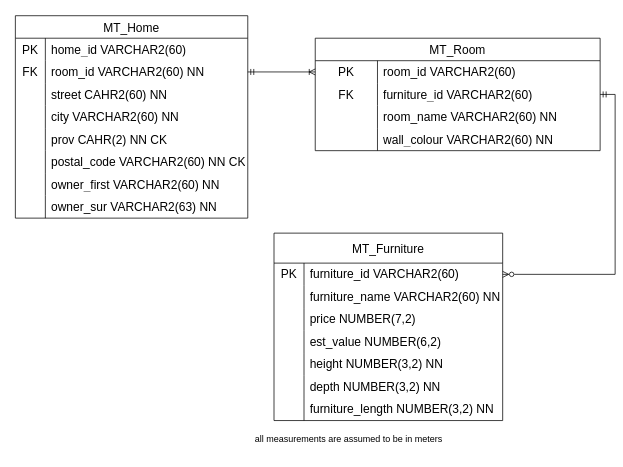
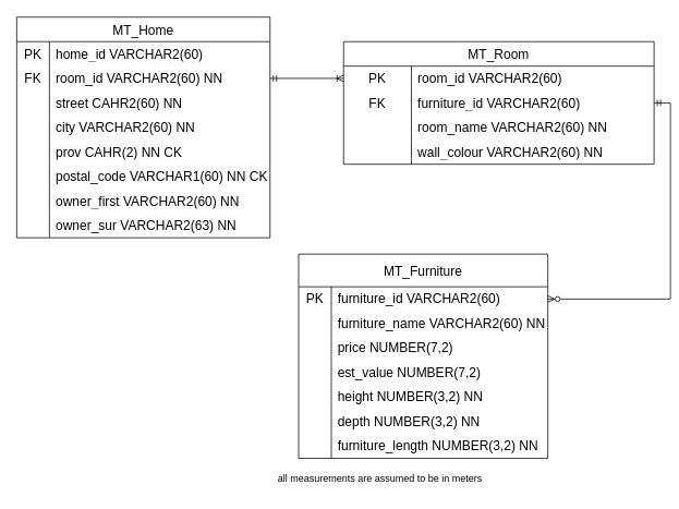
  <mxCell id="0" />
  <mxCell id="1" parent="0" />
  <mxCell id="2" value="MT_Home" style="shape=table;startSize=30;container=1;collapsible=0;childLayout=tableLayout;fixedRows=1;rowLines=0;fontStyle=0;strokeColor=default;fontSize=16;" vertex="1" parent="1"><mxGeometry y="20" width="310" height="270" as="geometry" x="20" /></mxCell>
  <mxCell id="3" value="" style="shape=tableRow;horizontal=0;startSize=0;swimlaneHead=0;swimlaneBody=0;top=0;left=0;bottom=0;right=0;collapsible=0;dropTarget=0;fillColor=none;points=[[0,0.5],[1,0.5]];portConstraint=eastwest;strokeColor=inherit;fontSize=16;" vertex="1" parent="2"><mxGeometry y="30" width="310" height="30" as="geometry" /></mxCell>
  <mxCell id="4" value="PK" style="shape=partialRectangle;html=1;whiteSpace=wrap;connectable=0;fillColor=none;top=0;left=0;bottom=0;right=0;overflow=hidden;pointerEvents=1;strokeColor=inherit;fontSize=16;" vertex="1" parent="3"><mxGeometry width="40" height="30" as="geometry"><mxRectangle width="40" height="30" as="alternateBounds" /></mxGeometry></mxCell>
  <mxCell id="5" value="home_id VARCHAR2(60)" style="shape=partialRectangle;html=1;whiteSpace=wrap;connectable=0;fillColor=none;top=0;left=0;bottom=0;right=0;align=left;spacingLeft=6;overflow=hidden;strokeColor=inherit;fontSize=16;" vertex="1" parent="3"><mxGeometry x="40" width="270" height="30" as="geometry"><mxRectangle width="270" height="30" as="alternateBounds" /></mxGeometry></mxCell>
  <mxCell id="6" value="" style="shape=tableRow;horizontal=0;startSize=0;swimlaneHead=0;swimlaneBody=0;top=0;left=0;bottom=0;right=0;collapsible=0;dropTarget=0;fillColor=none;points=[[0,0.5],[1,0.5]];portConstraint=eastwest;strokeColor=inherit;fontSize=16;" vertex="1" parent="2"><mxGeometry y="60" width="310" height="30" as="geometry" /></mxCell>
  <mxCell id="7" value="FK" style="shape=partialRectangle;html=1;whiteSpace=wrap;connectable=0;fillColor=none;top=0;left=0;bottom=0;right=0;overflow=hidden;pointerEvents=1;strokeColor=inherit;fontSize=16;" vertex="1" parent="6"><mxGeometry width="40" height="30" as="geometry"><mxRectangle width="40" height="30" as="alternateBounds" /></mxGeometry></mxCell>
  <mxCell id="8" value="room_id VARCHAR2(60) NN" style="shape=partialRectangle;html=1;whiteSpace=wrap;connectable=0;fillColor=none;top=0;left=0;bottom=0;right=0;align=left;spacingLeft=6;overflow=hidden;strokeColor=inherit;fontSize=16;" vertex="1" parent="6"><mxGeometry x="40" width="270" height="30" as="geometry"><mxRectangle width="270" height="30" as="alternateBounds" /></mxGeometry></mxCell>
  <mxCell id="9" value="" style="shape=tableRow;horizontal=0;startSize=0;swimlaneHead=0;swimlaneBody=0;top=0;left=0;bottom=0;right=0;collapsible=0;dropTarget=0;fillColor=none;points=[[0,0.5],[1,0.5]];portConstraint=eastwest;strokeColor=inherit;fontSize=16;" vertex="1" parent="2"><mxGeometry y="90" width="310" height="30" as="geometry" /></mxCell>
  <mxCell id="10" value="" style="shape=partialRectangle;html=1;whiteSpace=wrap;connectable=0;fillColor=none;top=0;left=0;bottom=0;right=0;overflow=hidden;strokeColor=inherit;fontSize=16;" vertex="1" parent="9"><mxGeometry width="40" height="30" as="geometry"><mxRectangle width="40" height="30" as="alternateBounds" /></mxGeometry></mxCell>
  <mxCell id="11" value="street CAHR2(60) NN" style="shape=partialRectangle;html=1;whiteSpace=wrap;connectable=0;fillColor=none;top=0;left=0;bottom=0;right=0;align=left;spacingLeft=6;overflow=hidden;strokeColor=inherit;fontSize=16;" vertex="1" parent="9"><mxGeometry x="40" width="270" height="30" as="geometry"><mxRectangle width="270" height="30" as="alternateBounds" /></mxGeometry></mxCell>
  <mxCell id="12" value="" style="shape=tableRow;horizontal=0;startSize=0;swimlaneHead=0;swimlaneBody=0;top=0;left=0;bottom=0;right=0;collapsible=0;dropTarget=0;fillColor=none;points=[[0,0.5],[1,0.5]];portConstraint=eastwest;strokeColor=inherit;fontSize=16;" vertex="1" parent="2"><mxGeometry y="120" width="310" height="30" as="geometry" /></mxCell>
  <mxCell id="13" value="" style="shape=partialRectangle;html=1;whiteSpace=wrap;connectable=0;fillColor=none;top=0;left=0;bottom=0;right=0;overflow=hidden;strokeColor=inherit;fontSize=16;" vertex="1" parent="12"><mxGeometry width="40" height="30" as="geometry"><mxRectangle width="40" height="30" as="alternateBounds" /></mxGeometry></mxCell>
  <mxCell id="14" value="city VARCHAR2(60) NN" style="shape=partialRectangle;html=1;whiteSpace=wrap;connectable=0;fillColor=none;top=0;left=0;bottom=0;right=0;align=left;spacingLeft=6;overflow=hidden;strokeColor=inherit;fontSize=16;" vertex="1" parent="12"><mxGeometry x="40" width="270" height="30" as="geometry"><mxRectangle width="270" height="30" as="alternateBounds" /></mxGeometry></mxCell>
  <mxCell id="15" value="" style="shape=tableRow;horizontal=0;startSize=0;swimlaneHead=0;swimlaneBody=0;top=0;left=0;bottom=0;right=0;collapsible=0;dropTarget=0;fillColor=none;points=[[0,0.5],[1,0.5]];portConstraint=eastwest;strokeColor=inherit;fontSize=16;" vertex="1" parent="2"><mxGeometry y="150" width="310" height="30" as="geometry" /></mxCell>
  <mxCell id="16" value="" style="shape=partialRectangle;html=1;whiteSpace=wrap;connectable=0;fillColor=none;top=0;left=0;bottom=0;right=0;overflow=hidden;strokeColor=inherit;fontSize=16;" vertex="1" parent="15"><mxGeometry width="40" height="30" as="geometry"><mxRectangle width="40" height="30" as="alternateBounds" /></mxGeometry></mxCell>
  <mxCell id="17" value="prov CAHR(2) NN CK" style="shape=partialRectangle;html=1;whiteSpace=wrap;connectable=0;fillColor=none;top=0;left=0;bottom=0;right=0;align=left;spacingLeft=6;overflow=hidden;strokeColor=inherit;fontSize=16;" vertex="1" parent="15"><mxGeometry x="40" width="270" height="30" as="geometry"><mxRectangle width="270" height="30" as="alternateBounds" /></mxGeometry></mxCell>
  <mxCell id="18" value="" style="shape=tableRow;horizontal=0;startSize=0;swimlaneHead=0;swimlaneBody=0;top=0;left=0;bottom=0;right=0;collapsible=0;dropTarget=0;fillColor=none;points=[[0,0.5],[1,0.5]];portConstraint=eastwest;strokeColor=inherit;fontSize=16;" vertex="1" parent="2"><mxGeometry y="180" width="310" height="30" as="geometry" /></mxCell>
  <mxCell id="19" value="" style="shape=partialRectangle;html=1;whiteSpace=wrap;connectable=0;fillColor=none;top=0;left=0;bottom=0;right=0;overflow=hidden;strokeColor=inherit;fontSize=16;" vertex="1" parent="18"><mxGeometry width="40" height="30" as="geometry"><mxRectangle width="40" height="30" as="alternateBounds" /></mxGeometry></mxCell>
- <mxCell id="20" value="postal_code VARCHAR2(60) NN CK" style="shape=partialRectangle;html=1;whiteSpace=wrap;connectable=0;fillColor=none;top=0;left=0;bottom=0;right=0;align=left;spacingLeft=6;overflow=hidden;strokeColor=inherit;fontSize=16;" vertex="1" parent="18"><mxGeometry x="40" width="270" height="30" as="geometry"><mxRectangle width="270" height="30" as="alternateBounds" /></mxGeometry></mxCell>
+ <mxCell id="20" value="postal_code VARCHAR1(60) NN CK" style="shape=partialRectangle;html=1;whiteSpace=wrap;connectable=0;fillColor=none;top=0;left=0;bottom=0;right=0;align=left;spacingLeft=6;overflow=hidden;strokeColor=inherit;fontSize=16;" vertex="1" parent="18"><mxGeometry x="40" width="270" height="30" as="geometry"><mxRectangle width="270" height="30" as="alternateBounds" /></mxGeometry></mxCell>
  <mxCell id="21" value="" style="shape=tableRow;horizontal=0;startSize=0;swimlaneHead=0;swimlaneBody=0;top=0;left=0;bottom=0;right=0;collapsible=0;dropTarget=0;fillColor=none;points=[[0,0.5],[1,0.5]];portConstraint=eastwest;strokeColor=inherit;fontSize=16;" vertex="1" parent="2"><mxGeometry y="210" width="310" height="30" as="geometry" /></mxCell>
  <mxCell id="22" value="" style="shape=partialRectangle;html=1;whiteSpace=wrap;connectable=0;fillColor=none;top=0;left=0;bottom=0;right=0;overflow=hidden;strokeColor=inherit;fontSize=16;" vertex="1" parent="21"><mxGeometry width="40" height="30" as="geometry"><mxRectangle width="40" height="30" as="alternateBounds" /></mxGeometry></mxCell>
  <mxCell id="23" value="owner_first VARCHAR2(60) NN" style="shape=partialRectangle;html=1;whiteSpace=wrap;connectable=0;fillColor=none;top=0;left=0;bottom=0;right=0;align=left;spacingLeft=6;overflow=hidden;strokeColor=inherit;fontSize=16;" vertex="1" parent="21"><mxGeometry x="40" width="270" height="30" as="geometry"><mxRectangle width="270" height="30" as="alternateBounds" /></mxGeometry></mxCell>
  <mxCell id="24" value="" style="shape=tableRow;horizontal=0;startSize=0;swimlaneHead=0;swimlaneBody=0;top=0;left=0;bottom=0;right=0;collapsible=0;dropTarget=0;fillColor=none;points=[[0,0.5],[1,0.5]];portConstraint=eastwest;strokeColor=inherit;fontSize=16;" vertex="1" parent="2"><mxGeometry y="240" width="310" height="30" as="geometry" /></mxCell>
  <mxCell id="25" value="" style="shape=partialRectangle;html=1;whiteSpace=wrap;connectable=0;fillColor=none;top=0;left=0;bottom=0;right=0;overflow=hidden;strokeColor=inherit;fontSize=16;" vertex="1" parent="24"><mxGeometry width="40" height="30" as="geometry"><mxRectangle width="40" height="30" as="alternateBounds" /></mxGeometry></mxCell>
  <mxCell id="26" value="owner_sur VARCHAR2(63) NN" style="shape=partialRectangle;html=1;whiteSpace=wrap;connectable=0;fillColor=none;top=0;left=0;bottom=0;right=0;align=left;spacingLeft=6;overflow=hidden;strokeColor=inherit;fontSize=16;" vertex="1" parent="24"><mxGeometry x="40" width="270" height="30" as="geometry"><mxRectangle width="270" height="30" as="alternateBounds" /></mxGeometry></mxCell>
  <mxCell id="27" value="MT_Room" style="shape=table;startSize=30;container=1;collapsible=0;childLayout=tableLayout;fixedRows=1;rowLines=0;fontStyle=0;strokeColor=default;fontSize=16;" vertex="1" parent="1"><mxGeometry x="420" y="50" width="380" height="150" as="geometry" /></mxCell>
  <mxCell id="28" value="" style="shape=tableRow;horizontal=0;startSize=0;swimlaneHead=0;swimlaneBody=0;top=0;left=0;bottom=0;right=0;collapsible=0;dropTarget=0;fillColor=none;points=[[0,0.5],[1,0.5]];portConstraint=eastwest;strokeColor=inherit;fontSize=16;" vertex="1" parent="27"><mxGeometry y="30" width="380" height="30" as="geometry" /></mxCell>
  <mxCell id="29" value="PK" style="shape=partialRectangle;html=1;whiteSpace=wrap;connectable=0;fillColor=none;top=0;left=0;bottom=0;right=0;overflow=hidden;pointerEvents=1;strokeColor=inherit;fontSize=16;" vertex="1" parent="28"><mxGeometry width="83" height="30" as="geometry"><mxRectangle width="83" height="30" as="alternateBounds" /></mxGeometry></mxCell>
  <mxCell id="30" value="room_id VARCHAR2(60)" style="shape=partialRectangle;html=1;whiteSpace=wrap;connectable=0;fillColor=none;top=0;left=0;bottom=0;right=0;align=left;spacingLeft=6;overflow=hidden;strokeColor=inherit;fontSize=16;" vertex="1" parent="28"><mxGeometry x="83" width="297" height="30" as="geometry"><mxRectangle width="297" height="30" as="alternateBounds" /></mxGeometry></mxCell>
  <mxCell id="31" value="" style="shape=tableRow;horizontal=0;startSize=0;swimlaneHead=0;swimlaneBody=0;top=0;left=0;bottom=0;right=0;collapsible=0;dropTarget=0;fillColor=none;points=[[0,0.5],[1,0.5]];portConstraint=eastwest;strokeColor=inherit;fontSize=16;" vertex="1" parent="27"><mxGeometry y="60" width="380" height="30" as="geometry" /></mxCell>
  <mxCell id="32" value="FK" style="shape=partialRectangle;html=1;whiteSpace=wrap;connectable=0;fillColor=none;top=0;left=0;bottom=0;right=0;overflow=hidden;pointerEvents=1;strokeColor=inherit;fontSize=16;" vertex="1" parent="31"><mxGeometry width="83" height="30" as="geometry"><mxRectangle width="83" height="30" as="alternateBounds" /></mxGeometry></mxCell>
  <mxCell id="33" value="furniture_id VARCHAR2(60)&amp;nbsp;" style="shape=partialRectangle;html=1;whiteSpace=wrap;connectable=0;fillColor=none;top=0;left=0;bottom=0;right=0;align=left;spacingLeft=6;overflow=hidden;strokeColor=inherit;fontSize=16;" vertex="1" parent="31"><mxGeometry x="83" width="297" height="30" as="geometry"><mxRectangle width="297" height="30" as="alternateBounds" /></mxGeometry></mxCell>
  <mxCell id="34" value="" style="shape=tableRow;horizontal=0;startSize=0;swimlaneHead=0;swimlaneBody=0;top=0;left=0;bottom=0;right=0;collapsible=0;dropTarget=0;fillColor=none;points=[[0,0.5],[1,0.5]];portConstraint=eastwest;strokeColor=inherit;fontSize=16;" vertex="1" parent="27"><mxGeometry y="90" width="380" height="30" as="geometry" /></mxCell>
  <mxCell id="35" value="" style="shape=partialRectangle;html=1;whiteSpace=wrap;connectable=0;fillColor=none;top=0;left=0;bottom=0;right=0;overflow=hidden;strokeColor=inherit;fontSize=16;" vertex="1" parent="34"><mxGeometry width="83" height="30" as="geometry"><mxRectangle width="83" height="30" as="alternateBounds" /></mxGeometry></mxCell>
  <mxCell id="36" value="room_name VARCHAR2(60) NN" style="shape=partialRectangle;html=1;whiteSpace=wrap;connectable=0;fillColor=none;top=0;left=0;bottom=0;right=0;align=left;spacingLeft=6;overflow=hidden;strokeColor=inherit;fontSize=16;" vertex="1" parent="34"><mxGeometry x="83" width="297" height="30" as="geometry"><mxRectangle width="297" height="30" as="alternateBounds" /></mxGeometry></mxCell>
  <mxCell id="37" value="" style="shape=tableRow;horizontal=0;startSize=0;swimlaneHead=0;swimlaneBody=0;top=0;left=0;bottom=0;right=0;collapsible=0;dropTarget=0;fillColor=none;points=[[0,0.5],[1,0.5]];portConstraint=eastwest;strokeColor=inherit;fontSize=16;" vertex="1" parent="27"><mxGeometry y="120" width="380" height="30" as="geometry" /></mxCell>
  <mxCell id="38" value="" style="shape=partialRectangle;html=1;whiteSpace=wrap;connectable=0;fillColor=none;top=0;left=0;bottom=0;right=0;overflow=hidden;strokeColor=inherit;fontSize=16;" vertex="1" parent="37"><mxGeometry width="83" height="30" as="geometry"><mxRectangle width="83" height="30" as="alternateBounds" /></mxGeometry></mxCell>
  <mxCell id="39" value="wall_colour VARCHAR2(60) NN" style="shape=partialRectangle;html=1;whiteSpace=wrap;connectable=0;fillColor=none;top=0;left=0;bottom=0;right=0;align=left;spacingLeft=6;overflow=hidden;strokeColor=inherit;fontSize=16;" vertex="1" parent="37"><mxGeometry x="83" width="297" height="30" as="geometry"><mxRectangle width="297" height="30" as="alternateBounds" /></mxGeometry></mxCell>
  <mxCell id="40" value="MT_Furniture" style="shape=table;startSize=40;container=1;collapsible=0;childLayout=tableLayout;fixedRows=1;rowLines=0;fontStyle=0;strokeColor=default;fontSize=16;" vertex="1" parent="1"><mxGeometry x="365" y="310" width="305" height="250" as="geometry" /></mxCell>
  <mxCell id="41" value="" style="shape=tableRow;horizontal=0;startSize=0;swimlaneHead=0;swimlaneBody=0;top=0;left=0;bottom=0;right=0;collapsible=0;dropTarget=0;fillColor=none;points=[[0,0.5],[1,0.5]];portConstraint=eastwest;strokeColor=inherit;fontSize=16;" vertex="1" parent="40"><mxGeometry y="40" width="305" height="30" as="geometry" /></mxCell>
  <mxCell id="42" value="PK" style="shape=partialRectangle;html=1;whiteSpace=wrap;connectable=0;fillColor=none;top=0;left=0;bottom=0;right=0;overflow=hidden;pointerEvents=1;strokeColor=inherit;fontSize=16;" vertex="1" parent="41"><mxGeometry width="40" height="30" as="geometry"><mxRectangle width="40" height="30" as="alternateBounds" /></mxGeometry></mxCell>
  <mxCell id="43" value="furniture_id VARCHAR2(60)&amp;nbsp;" style="shape=partialRectangle;html=1;whiteSpace=wrap;connectable=0;fillColor=none;top=0;left=0;bottom=0;right=0;align=left;spacingLeft=6;overflow=hidden;strokeColor=inherit;fontSize=16;" vertex="1" parent="41"><mxGeometry x="40" width="265" height="30" as="geometry"><mxRectangle width="265" height="30" as="alternateBounds" /></mxGeometry></mxCell>
  <mxCell id="44" value="" style="shape=tableRow;horizontal=0;startSize=0;swimlaneHead=0;swimlaneBody=0;top=0;left=0;bottom=0;right=0;collapsible=0;dropTarget=0;fillColor=none;points=[[0,0.5],[1,0.5]];portConstraint=eastwest;strokeColor=inherit;fontSize=16;" vertex="1" parent="40"><mxGeometry y="70" width="305" height="30" as="geometry" /></mxCell>
  <mxCell id="45" value="" style="shape=partialRectangle;html=1;whiteSpace=wrap;connectable=0;fillColor=none;top=0;left=0;bottom=0;right=0;overflow=hidden;strokeColor=inherit;fontSize=16;" vertex="1" parent="44"><mxGeometry width="40" height="30" as="geometry"><mxRectangle width="40" height="30" as="alternateBounds" /></mxGeometry></mxCell>
  <mxCell id="46" value="furniture_name VARCHAR2(60) NN" style="shape=partialRectangle;html=1;whiteSpace=wrap;connectable=0;fillColor=none;top=0;left=0;bottom=0;right=0;align=left;spacingLeft=6;overflow=hidden;strokeColor=inherit;fontSize=16;" vertex="1" parent="44"><mxGeometry x="40" width="265" height="30" as="geometry"><mxRectangle width="265" height="30" as="alternateBounds" /></mxGeometry></mxCell>
  <mxCell id="47" value="" style="shape=tableRow;horizontal=0;startSize=0;swimlaneHead=0;swimlaneBody=0;top=0;left=0;bottom=0;right=0;collapsible=0;dropTarget=0;fillColor=none;points=[[0,0.5],[1,0.5]];portConstraint=eastwest;strokeColor=inherit;fontSize=16;" vertex="1" parent="40"><mxGeometry y="100" width="305" height="30" as="geometry" /></mxCell>
  <mxCell id="48" value="" style="shape=partialRectangle;html=1;whiteSpace=wrap;connectable=0;fillColor=none;top=0;left=0;bottom=0;right=0;overflow=hidden;strokeColor=inherit;fontSize=16;" vertex="1" parent="47"><mxGeometry width="40" height="30" as="geometry"><mxRectangle width="40" height="30" as="alternateBounds" /></mxGeometry></mxCell>
  <mxCell id="49" value="price NUMBER(7,2)&amp;nbsp;" style="shape=partialRectangle;html=1;whiteSpace=wrap;connectable=0;fillColor=none;top=0;left=0;bottom=0;right=0;align=left;spacingLeft=6;overflow=hidden;strokeColor=inherit;fontSize=16;" vertex="1" parent="47"><mxGeometry x="40" width="265" height="30" as="geometry"><mxRectangle width="265" height="30" as="alternateBounds" /></mxGeometry></mxCell>
  <mxCell id="50" value="" style="shape=tableRow;horizontal=0;startSize=0;swimlaneHead=0;swimlaneBody=0;top=0;left=0;bottom=0;right=0;collapsible=0;dropTarget=0;fillColor=none;points=[[0,0.5],[1,0.5]];portConstraint=eastwest;strokeColor=inherit;fontSize=16;" vertex="1" parent="40"><mxGeometry y="130" width="305" height="30" as="geometry" /></mxCell>
  <mxCell id="51" value="" style="shape=partialRectangle;html=1;whiteSpace=wrap;connectable=0;fillColor=none;top=0;left=0;bottom=0;right=0;overflow=hidden;strokeColor=inherit;fontSize=16;" vertex="1" parent="50"><mxGeometry width="40" height="30" as="geometry"><mxRectangle width="40" height="30" as="alternateBounds" /></mxGeometry></mxCell>
- <mxCell id="52" value="est_value NUMBER(6,2)" style="shape=partialRectangle;html=1;whiteSpace=wrap;connectable=0;fillColor=none;top=0;left=0;bottom=0;right=0;align=left;spacingLeft=6;overflow=hidden;strokeColor=inherit;fontSize=16;" vertex="1" parent="50"><mxGeometry x="40" width="265" height="30" as="geometry"><mxRectangle width="265" height="30" as="alternateBounds" /></mxGeometry></mxCell>
+ <mxCell id="52" value="est_value NUMBER(7,2)" style="shape=partialRectangle;html=1;whiteSpace=wrap;connectable=0;fillColor=none;top=0;left=0;bottom=0;right=0;align=left;spacingLeft=6;overflow=hidden;strokeColor=inherit;fontSize=16;" vertex="1" parent="50"><mxGeometry x="40" width="265" height="30" as="geometry"><mxRectangle width="265" height="30" as="alternateBounds" /></mxGeometry></mxCell>
  <mxCell id="53" value="" style="shape=tableRow;horizontal=0;startSize=0;swimlaneHead=0;swimlaneBody=0;top=0;left=0;bottom=0;right=0;collapsible=0;dropTarget=0;fillColor=none;points=[[0,0.5],[1,0.5]];portConstraint=eastwest;strokeColor=inherit;fontSize=16;" vertex="1" parent="40"><mxGeometry y="160" width="305" height="30" as="geometry" /></mxCell>
  <mxCell id="54" value="" style="shape=partialRectangle;html=1;whiteSpace=wrap;connectable=0;fillColor=none;top=0;left=0;bottom=0;right=0;overflow=hidden;strokeColor=inherit;fontSize=16;" vertex="1" parent="53"><mxGeometry width="40" height="30" as="geometry"><mxRectangle width="40" height="30" as="alternateBounds" /></mxGeometry></mxCell>
  <mxCell id="55" value="height NUMBER(3,2) NN" style="shape=partialRectangle;html=1;whiteSpace=wrap;connectable=0;fillColor=none;top=0;left=0;bottom=0;right=0;align=left;spacingLeft=6;overflow=hidden;strokeColor=inherit;fontSize=16;" vertex="1" parent="53"><mxGeometry x="40" width="265" height="30" as="geometry"><mxRectangle width="265" height="30" as="alternateBounds" /></mxGeometry></mxCell>
  <mxCell id="56" value="" style="shape=tableRow;horizontal=0;startSize=0;swimlaneHead=0;swimlaneBody=0;top=0;left=0;bottom=0;right=0;collapsible=0;dropTarget=0;fillColor=none;points=[[0,0.5],[1,0.5]];portConstraint=eastwest;strokeColor=inherit;fontSize=16;" vertex="1" parent="40"><mxGeometry y="190" width="305" height="30" as="geometry" /></mxCell>
  <mxCell id="57" value="" style="shape=partialRectangle;html=1;whiteSpace=wrap;connectable=0;fillColor=none;top=0;left=0;bottom=0;right=0;overflow=hidden;strokeColor=inherit;fontSize=16;" vertex="1" parent="56"><mxGeometry width="40" height="30" as="geometry"><mxRectangle width="40" height="30" as="alternateBounds" /></mxGeometry></mxCell>
  <mxCell id="58" value="depth NUMBER(3,2) NN" style="shape=partialRectangle;html=1;whiteSpace=wrap;connectable=0;fillColor=none;top=0;left=0;bottom=0;right=0;align=left;spacingLeft=6;overflow=hidden;strokeColor=inherit;fontSize=16;" vertex="1" parent="56"><mxGeometry x="40" width="265" height="30" as="geometry"><mxRectangle width="265" height="30" as="alternateBounds" /></mxGeometry></mxCell>
  <mxCell id="59" value="" style="shape=tableRow;horizontal=0;startSize=0;swimlaneHead=0;swimlaneBody=0;top=0;left=0;bottom=0;right=0;collapsible=0;dropTarget=0;fillColor=none;points=[[0,0.5],[1,0.5]];portConstraint=eastwest;strokeColor=inherit;fontSize=16;" vertex="1" parent="40"><mxGeometry y="220" width="305" height="30" as="geometry" /></mxCell>
  <mxCell id="60" value="" style="shape=partialRectangle;html=1;whiteSpace=wrap;connectable=0;fillColor=none;top=0;left=0;bottom=0;right=0;overflow=hidden;strokeColor=inherit;fontSize=16;" vertex="1" parent="59"><mxGeometry width="40" height="30" as="geometry"><mxRectangle width="40" height="30" as="alternateBounds" /></mxGeometry></mxCell>
  <mxCell id="61" value="furniture_length NUMBER(3,2) NN" style="shape=partialRectangle;html=1;whiteSpace=wrap;connectable=0;fillColor=none;top=0;left=0;bottom=0;right=0;align=left;spacingLeft=6;overflow=hidden;strokeColor=inherit;fontSize=16;" vertex="1" parent="59"><mxGeometry x="40" width="265" height="30" as="geometry"><mxRectangle width="265" height="30" as="alternateBounds" /></mxGeometry></mxCell>
  <mxCell id="62" style="edgeStyle=orthogonalEdgeStyle;rounded=0;orthogonalLoop=1;jettySize=auto;html=1;exitX=1;exitY=0.5;exitDx=0;exitDy=0;entryX=0;entryY=0.5;entryDx=0;entryDy=0;endArrow=ERoneToMany;endFill=0;startArrow=ERmandOne;startFill=0;" edge="1" parent="1" source="6" target="28"><mxGeometry relative="1" as="geometry" /></mxCell>
  <mxCell id="63" style="edgeStyle=orthogonalEdgeStyle;rounded=0;orthogonalLoop=1;jettySize=auto;html=1;exitX=1;exitY=0.5;exitDx=0;exitDy=0;entryX=1;entryY=0.5;entryDx=0;entryDy=0;endArrow=ERzeroToMany;endFill=0;startArrow=ERmandOne;startFill=0;" edge="1" parent="1" source="31" target="41"><mxGeometry relative="1" as="geometry" /></mxCell>
  <mxCell id="64" value="all measurements are assumed to be in meters" style="text;html=1;strokeColor=none;fillColor=none;align=center;verticalAlign=middle;whiteSpace=wrap;rounded=0;" vertex="1" parent="1"><mxGeometry x="325" y="570" width="280" height="30" as="geometry" /></mxCell>
